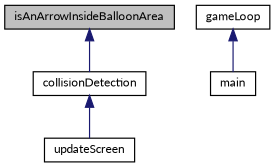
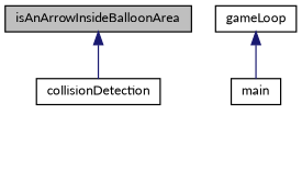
  digraph {
    fontname=Lato
    rankdir=TB
    node [color=black fillcolor=white fontname=Lato fontsize=10 shape=record style=filled]
    edge [color=midnightblue dir=back fontname=Lato fontsize=10 labelfontname=Helvetica labelfontsize=10 style=solid]
    n1 [fillcolor=grey75 fontcolor=black height=0.2 label=isAnArrowInsideBalloonArea width=0.4]
    n2 [height=0.2 label=collisionDetection width=0.4]
-   n3 [height=0.2 label=updateScreen width=0.4]
    n4 [height=0.2 label=gameLoop width=0.4]
    n5 [height=0.2 label=main width=0.4]
    n1 -> n2
-   n2 -> n3
    n4 -> n5
  }
